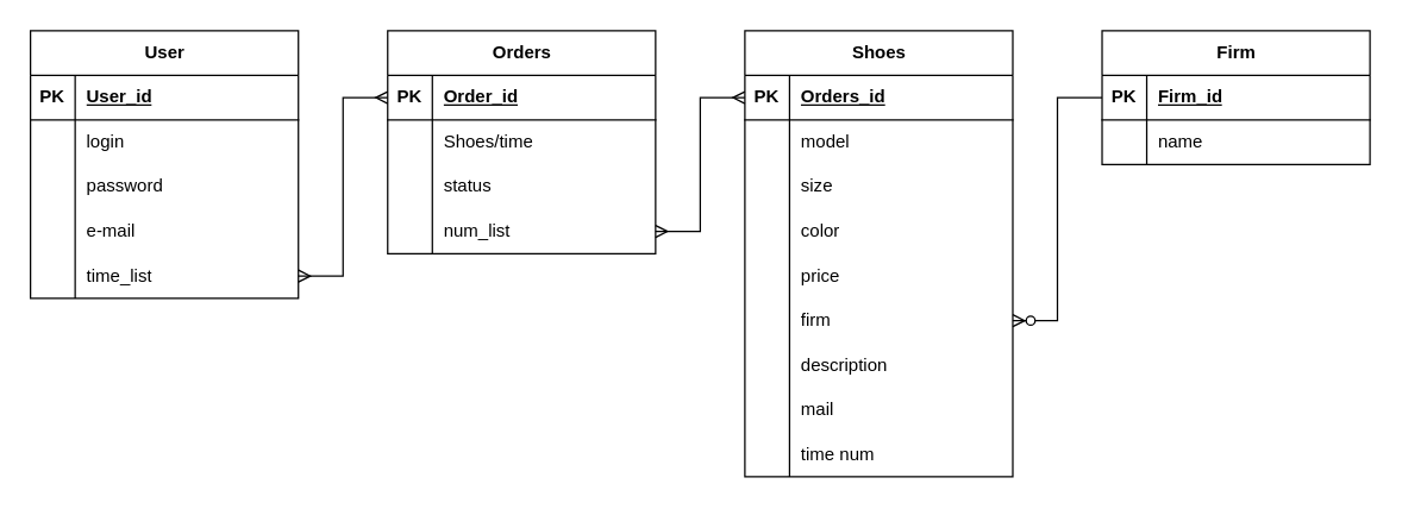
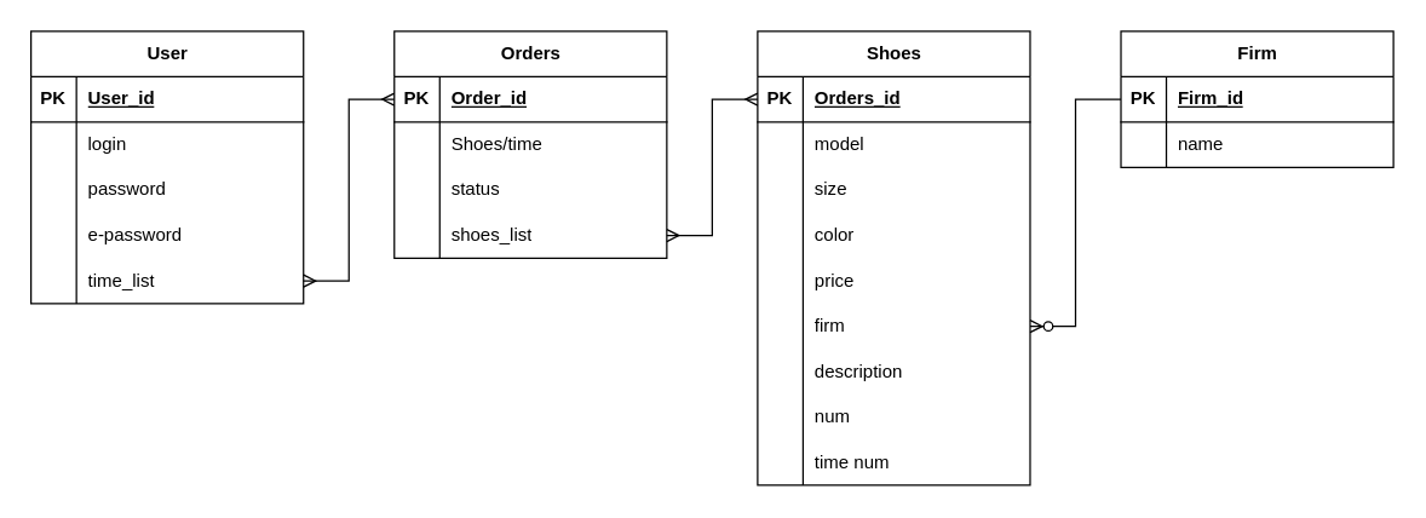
  <mxCell id="0" />
  <mxCell id="1" parent="0" />
  <mxCell id="2" value="User" style="shape=table;startSize=30;container=1;collapsible=1;childLayout=tableLayout;fixedRows=1;rowLines=0;fontStyle=1;align=center;resizeLast=1;html=1;" parent="1" vertex="1"><mxGeometry x="20" y="20" width="180" height="180" as="geometry" /></mxCell>
  <mxCell id="3" value="" style="shape=tableRow;horizontal=0;startSize=0;swimlaneHead=0;swimlaneBody=0;fillColor=none;collapsible=0;dropTarget=0;points=[[0,0.5],[1,0.5]];portConstraint=eastwest;top=0;left=0;right=0;bottom=1;" parent="2" vertex="1"><mxGeometry y="30" width="180" height="30" as="geometry" /></mxCell>
  <mxCell id="4" value="PK" style="shape=partialRectangle;connectable=0;fillColor=none;top=0;left=0;bottom=0;right=0;fontStyle=1;overflow=hidden;whiteSpace=wrap;html=1;" parent="3" vertex="1"><mxGeometry width="30" height="30" as="geometry"><mxRectangle width="30" height="30" as="alternateBounds" /></mxGeometry></mxCell>
  <mxCell id="5" value="User_id" style="shape=partialRectangle;connectable=0;fillColor=none;top=0;left=0;bottom=0;right=0;align=left;spacingLeft=6;fontStyle=5;overflow=hidden;whiteSpace=wrap;html=1;" parent="3" vertex="1"><mxGeometry x="30" width="150" height="30" as="geometry"><mxRectangle width="150" height="30" as="alternateBounds" /></mxGeometry></mxCell>
  <mxCell id="6" value="" style="shape=tableRow;horizontal=0;startSize=0;swimlaneHead=0;swimlaneBody=0;fillColor=none;collapsible=0;dropTarget=0;points=[[0,0.5],[1,0.5]];portConstraint=eastwest;top=0;left=0;right=0;bottom=0;" parent="2" vertex="1"><mxGeometry y="60" width="180" height="30" as="geometry" /></mxCell>
  <mxCell id="7" value="" style="shape=partialRectangle;connectable=0;fillColor=none;top=0;left=0;bottom=0;right=0;editable=1;overflow=hidden;whiteSpace=wrap;html=1;" parent="6" vertex="1"><mxGeometry width="30" height="30" as="geometry"><mxRectangle width="30" height="30" as="alternateBounds" /></mxGeometry></mxCell>
  <mxCell id="8" value="login" style="shape=partialRectangle;connectable=0;fillColor=none;top=0;left=0;bottom=0;right=0;align=left;spacingLeft=6;overflow=hidden;whiteSpace=wrap;html=1;" parent="6" vertex="1"><mxGeometry x="30" width="150" height="30" as="geometry"><mxRectangle width="150" height="30" as="alternateBounds" /></mxGeometry></mxCell>
  <mxCell id="9" value="" style="shape=tableRow;horizontal=0;startSize=0;swimlaneHead=0;swimlaneBody=0;fillColor=none;collapsible=0;dropTarget=0;points=[[0,0.5],[1,0.5]];portConstraint=eastwest;top=0;left=0;right=0;bottom=0;" parent="2" vertex="1"><mxGeometry y="90" width="180" height="30" as="geometry" /></mxCell>
  <mxCell id="10" value="" style="shape=partialRectangle;connectable=0;fillColor=none;top=0;left=0;bottom=0;right=0;editable=1;overflow=hidden;whiteSpace=wrap;html=1;" parent="9" vertex="1"><mxGeometry width="30" height="30" as="geometry"><mxRectangle width="30" height="30" as="alternateBounds" /></mxGeometry></mxCell>
  <mxCell id="11" value="password" style="shape=partialRectangle;connectable=0;fillColor=none;top=0;left=0;bottom=0;right=0;align=left;spacingLeft=6;overflow=hidden;whiteSpace=wrap;html=1;" parent="9" vertex="1"><mxGeometry x="30" width="150" height="30" as="geometry"><mxRectangle width="150" height="30" as="alternateBounds" /></mxGeometry></mxCell>
  <mxCell id="12" value="" style="shape=tableRow;horizontal=0;startSize=0;swimlaneHead=0;swimlaneBody=0;fillColor=none;collapsible=0;dropTarget=0;points=[[0,0.5],[1,0.5]];portConstraint=eastwest;top=0;left=0;right=0;bottom=0;" parent="2" vertex="1"><mxGeometry y="120" width="180" height="30" as="geometry" /></mxCell>
  <mxCell id="13" value="" style="shape=partialRectangle;connectable=0;fillColor=none;top=0;left=0;bottom=0;right=0;editable=1;overflow=hidden;whiteSpace=wrap;html=1;" parent="12" vertex="1"><mxGeometry width="30" height="30" as="geometry"><mxRectangle width="30" height="30" as="alternateBounds" /></mxGeometry></mxCell>
- <mxCell id="14" value="e-mail" style="shape=partialRectangle;connectable=0;fillColor=none;top=0;left=0;bottom=0;right=0;align=left;spacingLeft=6;overflow=hidden;whiteSpace=wrap;html=1;" parent="12" vertex="1"><mxGeometry x="30" width="150" height="30" as="geometry"><mxRectangle width="150" height="30" as="alternateBounds" /></mxGeometry></mxCell>
+ <mxCell id="14" value="e-password" style="shape=partialRectangle;connectable=0;fillColor=none;top=0;left=0;bottom=0;right=0;align=left;spacingLeft=6;overflow=hidden;whiteSpace=wrap;html=1;" parent="12" vertex="1"><mxGeometry x="30" width="150" height="30" as="geometry"><mxRectangle width="150" height="30" as="alternateBounds" /></mxGeometry></mxCell>
  <mxCell id="15" style="shape=tableRow;horizontal=0;startSize=0;swimlaneHead=0;swimlaneBody=0;fillColor=none;collapsible=0;dropTarget=0;points=[[0,0.5],[1,0.5]];portConstraint=eastwest;top=0;left=0;right=0;bottom=0;" parent="2" vertex="1"><mxGeometry y="150" width="180" height="30" as="geometry" /></mxCell>
  <mxCell id="16" style="shape=partialRectangle;connectable=0;fillColor=none;top=0;left=0;bottom=0;right=0;editable=1;overflow=hidden;whiteSpace=wrap;html=1;" parent="15" vertex="1"><mxGeometry width="30" height="30" as="geometry"><mxRectangle width="30" height="30" as="alternateBounds" /></mxGeometry></mxCell>
  <mxCell id="17" value="time_list" style="shape=partialRectangle;connectable=0;fillColor=none;top=0;left=0;bottom=0;right=0;align=left;spacingLeft=6;overflow=hidden;whiteSpace=wrap;html=1;" parent="15" vertex="1"><mxGeometry x="30" width="150" height="30" as="geometry"><mxRectangle width="150" height="30" as="alternateBounds" /></mxGeometry></mxCell>
  <mxCell id="18" value="Orders" style="shape=table;startSize=30;container=1;collapsible=1;childLayout=tableLayout;fixedRows=1;rowLines=0;fontStyle=1;align=center;resizeLast=1;html=1;" parent="1" vertex="1"><mxGeometry x="260" y="20" width="180" height="150" as="geometry" /></mxCell>
  <mxCell id="19" value="" style="shape=tableRow;horizontal=0;startSize=0;swimlaneHead=0;swimlaneBody=0;fillColor=none;collapsible=0;dropTarget=0;points=[[0,0.5],[1,0.5]];portConstraint=eastwest;top=0;left=0;right=0;bottom=1;" parent="18" vertex="1"><mxGeometry y="30" width="180" height="30" as="geometry" /></mxCell>
  <mxCell id="20" value="PK" style="shape=partialRectangle;connectable=0;fillColor=none;top=0;left=0;bottom=0;right=0;fontStyle=1;overflow=hidden;whiteSpace=wrap;html=1;" parent="19" vertex="1"><mxGeometry width="30" height="30" as="geometry"><mxRectangle width="30" height="30" as="alternateBounds" /></mxGeometry></mxCell>
  <mxCell id="21" value="Order_id" style="shape=partialRectangle;connectable=0;fillColor=none;top=0;left=0;bottom=0;right=0;align=left;spacingLeft=6;fontStyle=5;overflow=hidden;whiteSpace=wrap;html=1;" parent="19" vertex="1"><mxGeometry x="30" width="150" height="30" as="geometry"><mxRectangle width="150" height="30" as="alternateBounds" /></mxGeometry></mxCell>
  <mxCell id="22" value="" style="shape=tableRow;horizontal=0;startSize=0;swimlaneHead=0;swimlaneBody=0;fillColor=none;collapsible=0;dropTarget=0;points=[[0,0.5],[1,0.5]];portConstraint=eastwest;top=0;left=0;right=0;bottom=0;" parent="18" vertex="1"><mxGeometry y="60" width="180" height="30" as="geometry" /></mxCell>
  <mxCell id="23" value="" style="shape=partialRectangle;connectable=0;fillColor=none;top=0;left=0;bottom=0;right=0;editable=1;overflow=hidden;whiteSpace=wrap;html=1;" parent="22" vertex="1"><mxGeometry width="30" height="30" as="geometry"><mxRectangle width="30" height="30" as="alternateBounds" /></mxGeometry></mxCell>
  <mxCell id="24" value="Shoes/time" style="shape=partialRectangle;connectable=0;fillColor=none;top=0;left=0;bottom=0;right=0;align=left;spacingLeft=6;overflow=hidden;whiteSpace=wrap;html=1;" parent="22" vertex="1"><mxGeometry x="30" width="150" height="30" as="geometry"><mxRectangle width="150" height="30" as="alternateBounds" /></mxGeometry></mxCell>
  <mxCell id="25" value="" style="shape=tableRow;horizontal=0;startSize=0;swimlaneHead=0;swimlaneBody=0;fillColor=none;collapsible=0;dropTarget=0;points=[[0,0.5],[1,0.5]];portConstraint=eastwest;top=0;left=0;right=0;bottom=0;" parent="18" vertex="1"><mxGeometry y="90" width="180" height="30" as="geometry" /></mxCell>
  <mxCell id="26" value="" style="shape=partialRectangle;connectable=0;fillColor=none;top=0;left=0;bottom=0;right=0;editable=1;overflow=hidden;whiteSpace=wrap;html=1;" parent="25" vertex="1"><mxGeometry width="30" height="30" as="geometry"><mxRectangle width="30" height="30" as="alternateBounds" /></mxGeometry></mxCell>
  <mxCell id="27" value="status" style="shape=partialRectangle;connectable=0;fillColor=none;top=0;left=0;bottom=0;right=0;align=left;spacingLeft=6;overflow=hidden;whiteSpace=wrap;html=1;" parent="25" vertex="1"><mxGeometry x="30" width="150" height="30" as="geometry"><mxRectangle width="150" height="30" as="alternateBounds" /></mxGeometry></mxCell>
  <mxCell id="28" value="" style="shape=tableRow;horizontal=0;startSize=0;swimlaneHead=0;swimlaneBody=0;fillColor=none;collapsible=0;dropTarget=0;points=[[0,0.5],[1,0.5]];portConstraint=eastwest;top=0;left=0;right=0;bottom=0;" parent="18" vertex="1"><mxGeometry y="120" width="180" height="30" as="geometry" /></mxCell>
  <mxCell id="29" value="" style="shape=partialRectangle;connectable=0;fillColor=none;top=0;left=0;bottom=0;right=0;editable=1;overflow=hidden;whiteSpace=wrap;html=1;" parent="28" vertex="1"><mxGeometry width="30" height="30" as="geometry"><mxRectangle width="30" height="30" as="alternateBounds" /></mxGeometry></mxCell>
- <mxCell id="30" value="num_list" style="shape=partialRectangle;connectable=0;fillColor=none;top=0;left=0;bottom=0;right=0;align=left;spacingLeft=6;overflow=hidden;whiteSpace=wrap;html=1;" parent="28" vertex="1"><mxGeometry x="30" width="150" height="30" as="geometry"><mxRectangle width="150" height="30" as="alternateBounds" /></mxGeometry></mxCell>
+ <mxCell id="30" value="shoes_list" style="shape=partialRectangle;connectable=0;fillColor=none;top=0;left=0;bottom=0;right=0;align=left;spacingLeft=6;overflow=hidden;whiteSpace=wrap;html=1;" parent="28" vertex="1"><mxGeometry x="30" width="150" height="30" as="geometry"><mxRectangle width="150" height="30" as="alternateBounds" /></mxGeometry></mxCell>
  <mxCell id="31" value="" style="edgeStyle=entityRelationEdgeStyle;fontSize=12;html=1;endArrow=ERmany;startArrow=ERmany;rounded=0;entryX=0;entryY=0.5;entryDx=0;entryDy=0;exitX=1;exitY=0.5;exitDx=0;exitDy=0;" parent="1" source="15" target="19" edge="1"><mxGeometry width="100" height="100" relative="1" as="geometry"><mxPoint x="200" y="290" as="sourcePoint" /><mxPoint x="300" y="190" as="targetPoint" /></mxGeometry></mxCell>
  <mxCell id="32" value="Shoes" style="shape=table;startSize=30;container=1;collapsible=1;childLayout=tableLayout;fixedRows=1;rowLines=0;fontStyle=1;align=center;resizeLast=1;html=1;" parent="1" vertex="1"><mxGeometry x="500" y="20" width="180" height="300" as="geometry" /></mxCell>
  <mxCell id="33" value="" style="shape=tableRow;horizontal=0;startSize=0;swimlaneHead=0;swimlaneBody=0;fillColor=none;collapsible=0;dropTarget=0;points=[[0,0.5],[1,0.5]];portConstraint=eastwest;top=0;left=0;right=0;bottom=1;" parent="32" vertex="1"><mxGeometry y="30" width="180" height="30" as="geometry" /></mxCell>
  <mxCell id="34" value="PK" style="shape=partialRectangle;connectable=0;fillColor=none;top=0;left=0;bottom=0;right=0;fontStyle=1;overflow=hidden;whiteSpace=wrap;html=1;" parent="33" vertex="1"><mxGeometry width="30" height="30" as="geometry"><mxRectangle width="30" height="30" as="alternateBounds" /></mxGeometry></mxCell>
  <mxCell id="35" value="Orders_id" style="shape=partialRectangle;connectable=0;fillColor=none;top=0;left=0;bottom=0;right=0;align=left;spacingLeft=6;fontStyle=5;overflow=hidden;whiteSpace=wrap;html=1;" parent="33" vertex="1"><mxGeometry x="30" width="150" height="30" as="geometry"><mxRectangle width="150" height="30" as="alternateBounds" /></mxGeometry></mxCell>
  <mxCell id="36" value="" style="shape=tableRow;horizontal=0;startSize=0;swimlaneHead=0;swimlaneBody=0;fillColor=none;collapsible=0;dropTarget=0;points=[[0,0.5],[1,0.5]];portConstraint=eastwest;top=0;left=0;right=0;bottom=0;" parent="32" vertex="1"><mxGeometry y="60" width="180" height="30" as="geometry" /></mxCell>
  <mxCell id="37" value="" style="shape=partialRectangle;connectable=0;fillColor=none;top=0;left=0;bottom=0;right=0;editable=1;overflow=hidden;whiteSpace=wrap;html=1;" parent="36" vertex="1"><mxGeometry width="30" height="30" as="geometry"><mxRectangle width="30" height="30" as="alternateBounds" /></mxGeometry></mxCell>
  <mxCell id="38" value="model" style="shape=partialRectangle;connectable=0;fillColor=none;top=0;left=0;bottom=0;right=0;align=left;spacingLeft=6;overflow=hidden;whiteSpace=wrap;html=1;" parent="36" vertex="1"><mxGeometry x="30" width="150" height="30" as="geometry"><mxRectangle width="150" height="30" as="alternateBounds" /></mxGeometry></mxCell>
  <mxCell id="39" value="" style="shape=tableRow;horizontal=0;startSize=0;swimlaneHead=0;swimlaneBody=0;fillColor=none;collapsible=0;dropTarget=0;points=[[0,0.5],[1,0.5]];portConstraint=eastwest;top=0;left=0;right=0;bottom=0;" parent="32" vertex="1"><mxGeometry y="90" width="180" height="30" as="geometry" /></mxCell>
  <mxCell id="40" value="" style="shape=partialRectangle;connectable=0;fillColor=none;top=0;left=0;bottom=0;right=0;editable=1;overflow=hidden;whiteSpace=wrap;html=1;" parent="39" vertex="1"><mxGeometry width="30" height="30" as="geometry"><mxRectangle width="30" height="30" as="alternateBounds" /></mxGeometry></mxCell>
  <mxCell id="41" value="size" style="shape=partialRectangle;connectable=0;fillColor=none;top=0;left=0;bottom=0;right=0;align=left;spacingLeft=6;overflow=hidden;whiteSpace=wrap;html=1;" parent="39" vertex="1"><mxGeometry x="30" width="150" height="30" as="geometry"><mxRectangle width="150" height="30" as="alternateBounds" /></mxGeometry></mxCell>
  <mxCell id="42" value="" style="shape=tableRow;horizontal=0;startSize=0;swimlaneHead=0;swimlaneBody=0;fillColor=none;collapsible=0;dropTarget=0;points=[[0,0.5],[1,0.5]];portConstraint=eastwest;top=0;left=0;right=0;bottom=0;" parent="32" vertex="1"><mxGeometry y="120" width="180" height="30" as="geometry" /></mxCell>
  <mxCell id="43" value="" style="shape=partialRectangle;connectable=0;fillColor=none;top=0;left=0;bottom=0;right=0;editable=1;overflow=hidden;whiteSpace=wrap;html=1;" parent="42" vertex="1"><mxGeometry width="30" height="30" as="geometry"><mxRectangle width="30" height="30" as="alternateBounds" /></mxGeometry></mxCell>
  <mxCell id="44" value="color" style="shape=partialRectangle;connectable=0;fillColor=none;top=0;left=0;bottom=0;right=0;align=left;spacingLeft=6;overflow=hidden;whiteSpace=wrap;html=1;" parent="42" vertex="1"><mxGeometry x="30" width="150" height="30" as="geometry"><mxRectangle width="150" height="30" as="alternateBounds" /></mxGeometry></mxCell>
  <mxCell id="45" style="shape=tableRow;horizontal=0;startSize=0;swimlaneHead=0;swimlaneBody=0;fillColor=none;collapsible=0;dropTarget=0;points=[[0,0.5],[1,0.5]];portConstraint=eastwest;top=0;left=0;right=0;bottom=0;" parent="32" vertex="1"><mxGeometry y="150" width="180" height="30" as="geometry" /></mxCell>
  <mxCell id="46" style="shape=partialRectangle;connectable=0;fillColor=none;top=0;left=0;bottom=0;right=0;editable=1;overflow=hidden;whiteSpace=wrap;html=1;" parent="45" vertex="1"><mxGeometry width="30" height="30" as="geometry"><mxRectangle width="30" height="30" as="alternateBounds" /></mxGeometry></mxCell>
  <mxCell id="47" value="price" style="shape=partialRectangle;connectable=0;fillColor=none;top=0;left=0;bottom=0;right=0;align=left;spacingLeft=6;overflow=hidden;whiteSpace=wrap;html=1;" parent="45" vertex="1"><mxGeometry x="30" width="150" height="30" as="geometry"><mxRectangle width="150" height="30" as="alternateBounds" /></mxGeometry></mxCell>
  <mxCell id="48" style="shape=tableRow;horizontal=0;startSize=0;swimlaneHead=0;swimlaneBody=0;fillColor=none;collapsible=0;dropTarget=0;points=[[0,0.5],[1,0.5]];portConstraint=eastwest;top=0;left=0;right=0;bottom=0;" parent="32" vertex="1"><mxGeometry y="180" width="180" height="30" as="geometry" /></mxCell>
  <mxCell id="49" style="shape=partialRectangle;connectable=0;fillColor=none;top=0;left=0;bottom=0;right=0;editable=1;overflow=hidden;whiteSpace=wrap;html=1;" parent="48" vertex="1"><mxGeometry width="30" height="30" as="geometry"><mxRectangle width="30" height="30" as="alternateBounds" /></mxGeometry></mxCell>
  <mxCell id="50" value="firm" style="shape=partialRectangle;connectable=0;fillColor=none;top=0;left=0;bottom=0;right=0;align=left;spacingLeft=6;overflow=hidden;whiteSpace=wrap;html=1;" parent="48" vertex="1"><mxGeometry x="30" width="150" height="30" as="geometry"><mxRectangle width="150" height="30" as="alternateBounds" /></mxGeometry></mxCell>
  <mxCell id="51" style="shape=tableRow;horizontal=0;startSize=0;swimlaneHead=0;swimlaneBody=0;fillColor=none;collapsible=0;dropTarget=0;points=[[0,0.5],[1,0.5]];portConstraint=eastwest;top=0;left=0;right=0;bottom=0;" parent="32" vertex="1"><mxGeometry y="210" width="180" height="30" as="geometry" /></mxCell>
  <mxCell id="52" style="shape=partialRectangle;connectable=0;fillColor=none;top=0;left=0;bottom=0;right=0;editable=1;overflow=hidden;whiteSpace=wrap;html=1;" parent="51" vertex="1"><mxGeometry width="30" height="30" as="geometry"><mxRectangle width="30" height="30" as="alternateBounds" /></mxGeometry></mxCell>
  <mxCell id="53" value="description" style="shape=partialRectangle;connectable=0;fillColor=none;top=0;left=0;bottom=0;right=0;align=left;spacingLeft=6;overflow=hidden;whiteSpace=wrap;html=1;" parent="51" vertex="1"><mxGeometry x="30" width="150" height="30" as="geometry"><mxRectangle width="150" height="30" as="alternateBounds" /></mxGeometry></mxCell>
  <mxCell id="54" style="shape=tableRow;horizontal=0;startSize=0;swimlaneHead=0;swimlaneBody=0;fillColor=none;collapsible=0;dropTarget=0;points=[[0,0.5],[1,0.5]];portConstraint=eastwest;top=0;left=0;right=0;bottom=0;" parent="32" vertex="1"><mxGeometry y="240" width="180" height="30" as="geometry" /></mxCell>
  <mxCell id="55" style="shape=partialRectangle;connectable=0;fillColor=none;top=0;left=0;bottom=0;right=0;editable=1;overflow=hidden;whiteSpace=wrap;html=1;" parent="54" vertex="1"><mxGeometry width="30" height="30" as="geometry"><mxRectangle width="30" height="30" as="alternateBounds" /></mxGeometry></mxCell>
- <mxCell id="56" value="mail" style="shape=partialRectangle;connectable=0;fillColor=none;top=0;left=0;bottom=0;right=0;align=left;spacingLeft=6;overflow=hidden;whiteSpace=wrap;html=1;" parent="54" vertex="1"><mxGeometry x="30" width="150" height="30" as="geometry"><mxRectangle width="150" height="30" as="alternateBounds" /></mxGeometry></mxCell>
+ <mxCell id="56" value="num" style="shape=partialRectangle;connectable=0;fillColor=none;top=0;left=0;bottom=0;right=0;align=left;spacingLeft=6;overflow=hidden;whiteSpace=wrap;html=1;" parent="54" vertex="1"><mxGeometry x="30" width="150" height="30" as="geometry"><mxRectangle width="150" height="30" as="alternateBounds" /></mxGeometry></mxCell>
  <mxCell id="57" style="shape=tableRow;horizontal=0;startSize=0;swimlaneHead=0;swimlaneBody=0;fillColor=none;collapsible=0;dropTarget=0;points=[[0,0.5],[1,0.5]];portConstraint=eastwest;top=0;left=0;right=0;bottom=0;" parent="32" vertex="1"><mxGeometry y="270" width="180" height="30" as="geometry" /></mxCell>
  <mxCell id="58" style="shape=partialRectangle;connectable=0;fillColor=none;top=0;left=0;bottom=0;right=0;editable=1;overflow=hidden;whiteSpace=wrap;html=1;" parent="57" vertex="1"><mxGeometry width="30" height="30" as="geometry"><mxRectangle width="30" height="30" as="alternateBounds" /></mxGeometry></mxCell>
  <mxCell id="59" value="time num" style="shape=partialRectangle;connectable=0;fillColor=none;top=0;left=0;bottom=0;right=0;align=left;spacingLeft=6;overflow=hidden;whiteSpace=wrap;html=1;" parent="57" vertex="1"><mxGeometry x="30" width="150" height="30" as="geometry"><mxRectangle width="150" height="30" as="alternateBounds" /></mxGeometry></mxCell>
  <mxCell id="60" value="Firm" style="shape=table;startSize=30;container=1;collapsible=1;childLayout=tableLayout;fixedRows=1;rowLines=0;fontStyle=1;align=center;resizeLast=1;html=1;" parent="1" vertex="1"><mxGeometry x="740" y="20" width="180" height="90" as="geometry" /></mxCell>
  <mxCell id="61" value="" style="shape=tableRow;horizontal=0;startSize=0;swimlaneHead=0;swimlaneBody=0;fillColor=none;collapsible=0;dropTarget=0;points=[[0,0.5],[1,0.5]];portConstraint=eastwest;top=0;left=0;right=0;bottom=1;" parent="60" vertex="1"><mxGeometry y="30" width="180" height="30" as="geometry" /></mxCell>
  <mxCell id="62" value="PK" style="shape=partialRectangle;connectable=0;fillColor=none;top=0;left=0;bottom=0;right=0;fontStyle=1;overflow=hidden;whiteSpace=wrap;html=1;" parent="61" vertex="1"><mxGeometry width="30" height="30" as="geometry"><mxRectangle width="30" height="30" as="alternateBounds" /></mxGeometry></mxCell>
  <mxCell id="63" value="Firm_id" style="shape=partialRectangle;connectable=0;fillColor=none;top=0;left=0;bottom=0;right=0;align=left;spacingLeft=6;fontStyle=5;overflow=hidden;whiteSpace=wrap;html=1;" parent="61" vertex="1"><mxGeometry x="30" width="150" height="30" as="geometry"><mxRectangle width="150" height="30" as="alternateBounds" /></mxGeometry></mxCell>
  <mxCell id="64" value="" style="shape=tableRow;horizontal=0;startSize=0;swimlaneHead=0;swimlaneBody=0;fillColor=none;collapsible=0;dropTarget=0;points=[[0,0.5],[1,0.5]];portConstraint=eastwest;top=0;left=0;right=0;bottom=0;" parent="60" vertex="1"><mxGeometry y="60" width="180" height="30" as="geometry" /></mxCell>
  <mxCell id="65" value="" style="shape=partialRectangle;connectable=0;fillColor=none;top=0;left=0;bottom=0;right=0;editable=1;overflow=hidden;whiteSpace=wrap;html=1;" parent="64" vertex="1"><mxGeometry width="30" height="30" as="geometry"><mxRectangle width="30" height="30" as="alternateBounds" /></mxGeometry></mxCell>
  <mxCell id="66" value="name" style="shape=partialRectangle;connectable=0;fillColor=none;top=0;left=0;bottom=0;right=0;align=left;spacingLeft=6;overflow=hidden;whiteSpace=wrap;html=1;" parent="64" vertex="1"><mxGeometry x="30" width="150" height="30" as="geometry"><mxRectangle width="150" height="30" as="alternateBounds" /></mxGeometry></mxCell>
  <mxCell id="67" value="" style="edgeStyle=entityRelationEdgeStyle;fontSize=12;html=1;endArrow=ERzeroToMany;endFill=1;rounded=0;entryX=1;entryY=0.5;entryDx=0;entryDy=0;exitX=0;exitY=0.5;exitDx=0;exitDy=0;" parent="1" source="61" target="48" edge="1"><mxGeometry width="100" height="100" relative="1" as="geometry"><mxPoint x="700" y="280" as="sourcePoint" /><mxPoint x="800" y="180" as="targetPoint" /><Array as="points"><mxPoint x="830" y="210" /></Array></mxGeometry></mxCell>
  <mxCell id="68" value="" style="edgeStyle=entityRelationEdgeStyle;fontSize=12;html=1;endArrow=ERmany;startArrow=ERmany;rounded=0;exitX=1;exitY=0.5;exitDx=0;exitDy=0;" parent="1" source="28" target="33" edge="1"><mxGeometry width="100" height="100" relative="1" as="geometry"><mxPoint x="370" y="350" as="sourcePoint" /><mxPoint x="470" y="250" as="targetPoint" /></mxGeometry></mxCell>
